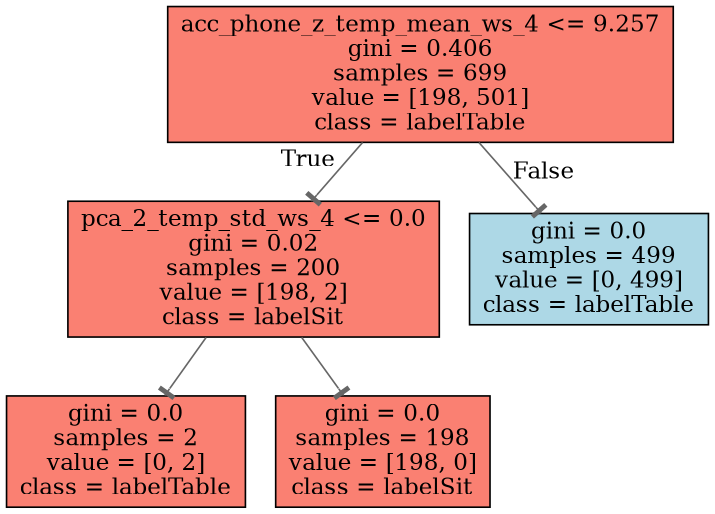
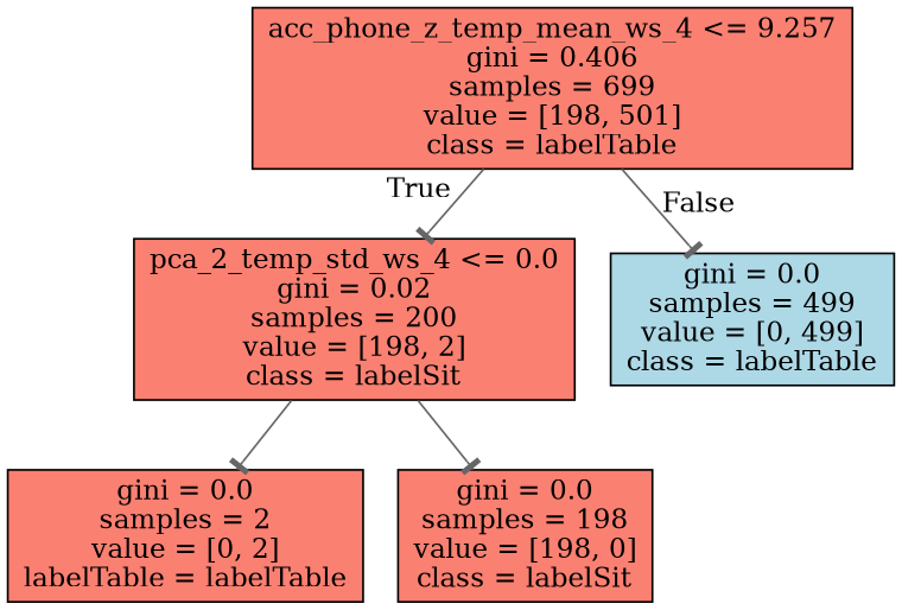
  digraph {
    node [shape=box style=filled fillcolor=salmon]
    edge [color=gray40 arrowhead=tee]
    n1 [label="acc_phone_z_temp_mean_ws_4 <= 9.257\ngini = 0.406\nsamples = 699\nvalue = [198, 501]\nclass = labelTable"]
    n2 [label="pca_2_temp_std_ws_4 <= 0.0\ngini = 0.02\nsamples = 200\nvalue = [198, 2]\nclass = labelSit"]
    n3 [label="gini = 0.0\nsamples = 499\nvalue = [0, 499]\nclass = labelTable" fillcolor=lightblue]
-   n4 [label="gini = 0.0\nsamples = 2\nvalue = [0, 2]\nclass = labelTable"]
+   n4 [label="gini = 0.0\nsamples = 2\nvalue = [0, 2]\nlabelTable = labelTable"]
    n5 [label="gini = 0.0\nsamples = 198\nvalue = [198, 0]\nclass = labelSit"]
    n1 -> n2 [headlabel=True labelangle=45 labeldistance=2.5]
    n1 -> n3 [headlabel=False labelangle=-45 labeldistance=2.5]
    n2 -> n4
    n2 -> n5
  }
